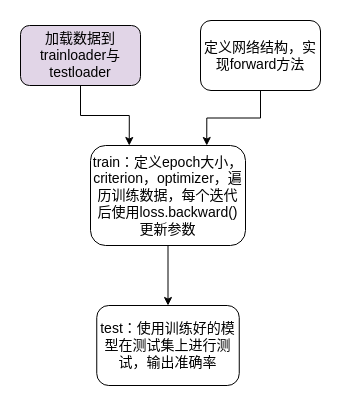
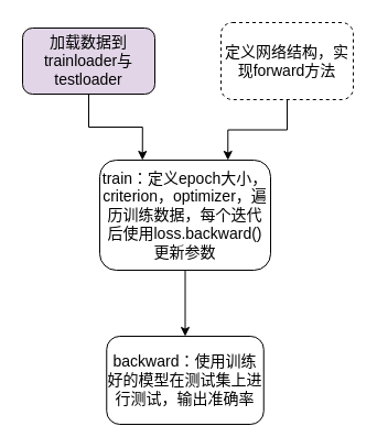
  <mxCell id="0" />
  <mxCell id="1" parent="0" />
  <mxCell id="2" style="edgeStyle=orthogonalEdgeStyle;rounded=0;orthogonalLoop=1;jettySize=auto;html=1;exitX=0.5;exitY=1;exitDx=0;exitDy=0;entryX=0.25;entryY=0;entryDx=0;entryDy=0;" edge="1" parent="1" source="3" target="7"><mxGeometry relative="1" as="geometry" /></mxCell>
  <mxCell id="3" value="&lt;font style=&quot;font-size: 14px&quot;&gt;加载数据到&lt;br&gt;trainloader与testloader&lt;/font&gt;" style="rounded=1;whiteSpace=wrap;html=1;fillColor=#e1d5e7;" vertex="1" parent="1"><mxGeometry x="20" y="25" width="120" height="60" as="geometry" /></mxCell>
  <mxCell id="4" style="edgeStyle=orthogonalEdgeStyle;rounded=0;orthogonalLoop=1;jettySize=auto;html=1;exitX=0.5;exitY=1;exitDx=0;exitDy=0;entryX=0.75;entryY=0;entryDx=0;entryDy=0;" edge="1" parent="1" source="5" target="7"><mxGeometry relative="1" as="geometry" /></mxCell>
- <mxCell id="5" value="&lt;font style=&quot;font-size: 14px&quot;&gt;定义网络结构，实现forward方法&lt;/font&gt;" style="rounded=1;whiteSpace=wrap;html=1;" vertex="1" parent="1"><mxGeometry x="200" y="20" width="120" height="70" as="geometry" /></mxCell>
+ <mxCell id="5" value="&lt;font style=&quot;font-size: 14px&quot;&gt;定义网络结构，实现forward方法&lt;/font&gt;" style="rounded=1;whiteSpace=wrap;html=1;dashed=1;" vertex="1" parent="1"><mxGeometry x="200" y="20" width="120" height="70" as="geometry" /></mxCell>
  <mxCell id="6" style="edgeStyle=orthogonalEdgeStyle;rounded=0;orthogonalLoop=1;jettySize=auto;html=1;exitX=0.5;exitY=1;exitDx=0;exitDy=0;entryX=0.5;entryY=0;entryDx=0;entryDy=0;" edge="1" parent="1" source="7" target="8"><mxGeometry relative="1" as="geometry" /></mxCell>
  <mxCell id="7" value="&lt;font style=&quot;font-size: 14px&quot;&gt;train：定义epoch大小，criterion，optimizer，遍历训练数据，每个迭代后使用loss.backward()更新参数&lt;/font&gt;" style="rounded=1;whiteSpace=wrap;html=1;" vertex="1" parent="1"><mxGeometry x="90" y="145" width="155" height="100" as="geometry" /></mxCell>
- <mxCell id="8" value="&lt;font style=&quot;font-size: 14px&quot;&gt;test：使用训练好的模型在测试集上进行测试，输出准确率&lt;/font&gt;" style="rounded=1;whiteSpace=wrap;html=1;" vertex="1" parent="1"><mxGeometry x="96.25" y="305" width="142.5" height="80" as="geometry" /></mxCell>
+ <mxCell id="8" value="&lt;font style=&quot;font-size: 14px&quot;&gt;backward：使用训练好的模型在测试集上进行测试，输出准确率&lt;/font&gt;" style="rounded=1;whiteSpace=wrap;html=1;" vertex="1" parent="1"><mxGeometry x="96.25" y="305" width="142.5" height="80" as="geometry" /></mxCell>
